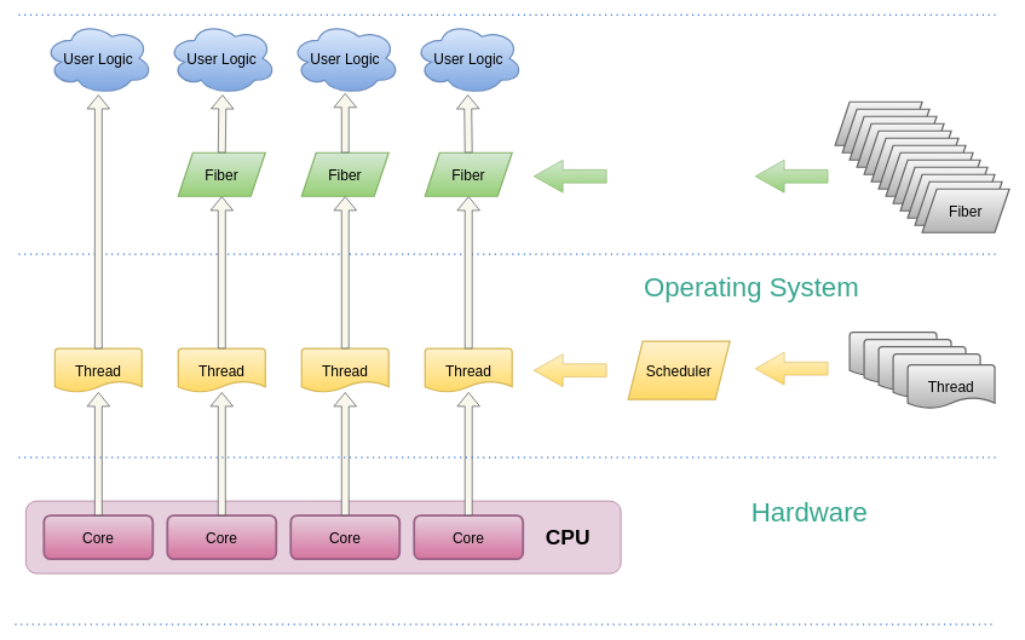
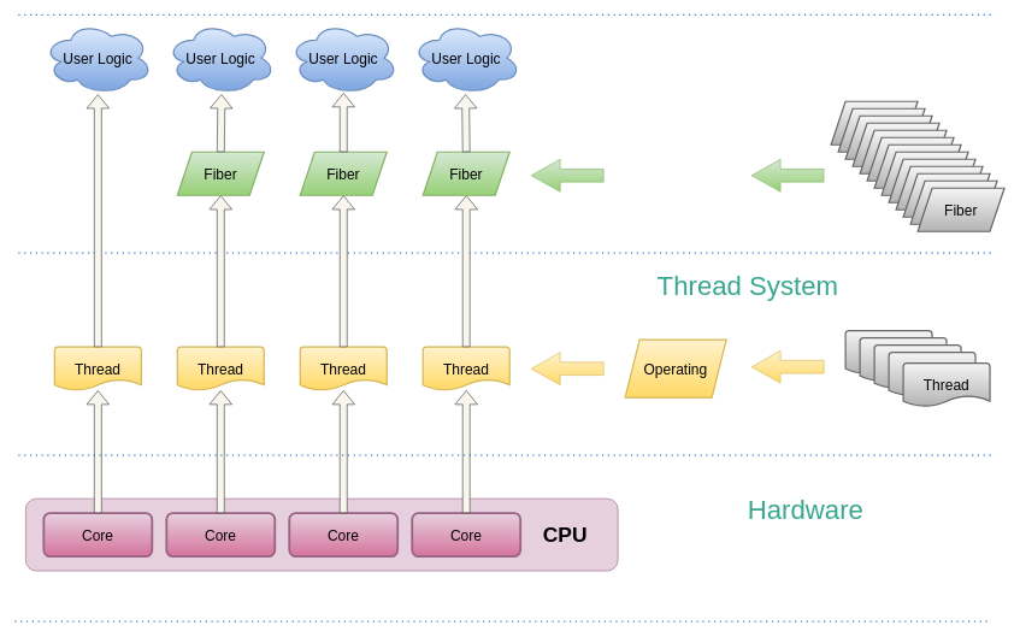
  <mxCell id="0" />
  <mxCell id="1" parent="0" />
  <mxCell id="2" value="&lt;font style=&quot;font-size: 29px;&quot;&gt;&lt;b&gt;CPU&amp;nbsp; &amp;nbsp; &amp;nbsp;&lt;/b&gt;&lt;/font&gt;" style="rounded=1;whiteSpace=wrap;html=1;fillColor=#e6d0de;strokeColor=#996185;align=right;gradientColor=none;" parent="1" vertex="1"><mxGeometry x="35" y="690" width="820" height="100" as="geometry" /></mxCell>
  <mxCell id="3" value="&lt;font style=&quot;font-size: 20px;&quot;&gt;Core&lt;/font&gt;" style="rounded=1;whiteSpace=wrap;html=1;fillColor=#e6d0de;strokeColor=#996185;strokeWidth=3;gradientColor=#d5739d;" parent="1" vertex="1"><mxGeometry x="60" y="710" width="150" height="60" as="geometry" /></mxCell>
  <mxCell id="4" value="&lt;font style=&quot;font-size: 20px;&quot;&gt;Core&lt;/font&gt;" style="rounded=1;whiteSpace=wrap;html=1;fillColor=#e6d0de;strokeColor=#996185;strokeWidth=3;gradientColor=#d5739d;" parent="1" vertex="1"><mxGeometry x="230" y="710" width="150" height="60" as="geometry" /></mxCell>
  <mxCell id="5" value="&lt;font style=&quot;font-size: 20px;&quot;&gt;Core&lt;/font&gt;" style="rounded=1;whiteSpace=wrap;html=1;fillColor=#e6d0de;strokeColor=#996185;strokeWidth=3;gradientColor=#d5739d;" parent="1" vertex="1"><mxGeometry x="400" y="710" width="150" height="60" as="geometry" /></mxCell>
  <mxCell id="6" value="&lt;font style=&quot;font-size: 20px;&quot;&gt;Core&lt;/font&gt;" style="rounded=1;whiteSpace=wrap;html=1;fillColor=#e6d0de;strokeColor=#996185;strokeWidth=3;gradientColor=#d5739d;" parent="1" vertex="1"><mxGeometry x="570" y="710" width="150" height="60" as="geometry" /></mxCell>
  <mxCell id="7" value="" style="shape=flexArrow;endArrow=classic;html=1;rounded=0;exitX=0.5;exitY=0;exitDx=0;exitDy=0;strokeColor=#36393d;fillColor=#f9f7ed;" parent="1" source="3" target="11" edge="1"><mxGeometry width="50" height="50" relative="1" as="geometry"><mxPoint x="355" y="220" as="sourcePoint" /><mxPoint x="165" y="500" as="targetPoint" /></mxGeometry></mxCell>
  <mxCell id="8" value="" style="shape=flexArrow;endArrow=classic;html=1;rounded=0;exitX=0.5;exitY=0;exitDx=0;exitDy=0;strokeColor=#36393d;fillColor=#f9f7ed;" parent="1" source="4" target="12" edge="1"><mxGeometry width="50" height="50" relative="1" as="geometry"><mxPoint x="304.5" y="570" as="sourcePoint" /><mxPoint x="375" y="510" as="targetPoint" /></mxGeometry></mxCell>
  <mxCell id="9" value="" style="shape=flexArrow;endArrow=classic;html=1;rounded=0;exitX=0.5;exitY=0;exitDx=0;exitDy=0;strokeColor=#36393d;fillColor=#f9f7ed;" parent="1" source="5" target="13" edge="1"><mxGeometry width="50" height="50" relative="1" as="geometry"><mxPoint x="315" y="580" as="sourcePoint" /><mxPoint x="515" y="480" as="targetPoint" /></mxGeometry></mxCell>
  <mxCell id="10" value="" style="shape=flexArrow;endArrow=classic;html=1;rounded=0;exitX=0.5;exitY=0;exitDx=0;exitDy=0;strokeColor=#36393d;fillColor=#f9f7ed;" parent="1" source="6" target="14" edge="1"><mxGeometry width="50" height="50" relative="1" as="geometry"><mxPoint x="485" y="580" as="sourcePoint" /><mxPoint x="645" y="460" as="targetPoint" /></mxGeometry></mxCell>
  <mxCell id="11" value="&lt;font style=&quot;font-size: 20px;&quot;&gt;Thread&lt;/font&gt;" style="strokeWidth=2;html=1;shape=mxgraph.flowchart.document2;whiteSpace=wrap;size=0.25;fillColor=#fff2cc;strokeColor=#d6b656;gradientColor=#ffd966;" parent="1" vertex="1"><mxGeometry x="75" y="480" width="120" height="60" as="geometry" /></mxCell>
  <mxCell id="12" value="&lt;font style=&quot;font-size: 20px;&quot;&gt;Thread&lt;/font&gt;" style="strokeWidth=2;html=1;shape=mxgraph.flowchart.document2;whiteSpace=wrap;size=0.25;fillColor=#fff2cc;strokeColor=#d6b656;gradientColor=#ffd966;" parent="1" vertex="1"><mxGeometry x="245" y="480" width="120" height="60" as="geometry" /></mxCell>
  <mxCell id="13" value="&lt;font style=&quot;font-size: 20px;&quot;&gt;Thread&lt;/font&gt;" style="strokeWidth=2;html=1;shape=mxgraph.flowchart.document2;whiteSpace=wrap;size=0.25;fillColor=#fff2cc;strokeColor=#d6b656;gradientColor=#ffd966;" parent="1" vertex="1"><mxGeometry x="415" y="480" width="120" height="60" as="geometry" /></mxCell>
  <mxCell id="14" value="&lt;font style=&quot;font-size: 20px;&quot;&gt;Thread&lt;/font&gt;" style="strokeWidth=2;html=1;shape=mxgraph.flowchart.document2;whiteSpace=wrap;size=0.25;fillColor=#fff2cc;strokeColor=#d6b656;gradientColor=#ffd966;" parent="1" vertex="1"><mxGeometry x="585" y="480" width="120" height="60" as="geometry" /></mxCell>
  <mxCell id="15" value="Thread" style="strokeWidth=2;html=1;shape=mxgraph.flowchart.document2;whiteSpace=wrap;size=0.25;fillColor=#f5f5f5;strokeColor=#666666;gradientColor=#b3b3b3;" parent="1" vertex="1"><mxGeometry x="1170" y="457.5" width="120" height="60" as="geometry" /></mxCell>
- <mxCell id="16" value="&lt;font style=&quot;font-size: 20px;&quot;&gt;Scheduler&lt;/font&gt;" style="shape=parallelogram;perimeter=parallelogramPerimeter;whiteSpace=wrap;html=1;fixedSize=1;fillColor=#fff2cc;strokeColor=#d6b656;strokeWidth=2;gradientColor=#ffd966;" parent="1" vertex="1"><mxGeometry x="865" y="470" width="140" height="80" as="geometry" /></mxCell>
+ <mxCell id="16" value="&lt;font style=&quot;font-size: 20px;&quot;&gt;Operating&lt;/font&gt;" style="shape=parallelogram;perimeter=parallelogramPerimeter;whiteSpace=wrap;html=1;fixedSize=1;fillColor=#fff2cc;strokeColor=#d6b656;strokeWidth=2;gradientColor=#ffd966;" parent="1" vertex="1"><mxGeometry x="865" y="470" width="140" height="80" as="geometry" /></mxCell>
  <mxCell id="17" value="" style="html=1;shadow=0;dashed=0;align=center;verticalAlign=middle;shape=mxgraph.arrows2.arrow;dy=0.6;dx=40;flipH=1;notch=0;fillColor=#fff2cc;strokeColor=#d6b656;gradientColor=#ffd966;" parent="1" vertex="1"><mxGeometry x="735" y="487.5" width="100" height="45" as="geometry" /></mxCell>
  <mxCell id="18" value="" style="endArrow=none;dashed=1;html=1;dashPattern=1 3;strokeWidth=2;rounded=0;fillColor=#d5e8d4;strokeColor=#3C77CF;" parent="1" edge="1"><mxGeometry width="50" height="50" relative="1" as="geometry"><mxPoint x="25" y="350" as="sourcePoint" /><mxPoint x="1375" y="350" as="targetPoint" /></mxGeometry></mxCell>
- <mxCell id="19" value="&lt;p style=&quot;line-height: 130%;&quot;&gt;&lt;font color=&quot;#37a68f&quot; style=&quot;font-size: 37px;&quot;&gt;Operating System&lt;/font&gt;&lt;/p&gt;" style="whiteSpace=wrap;html=1;strokeColor=none;fillColor=none;fontColor=#ffffff;" parent="1" vertex="1"><mxGeometry x="855" y="370" width="360" height="60" as="geometry" /></mxCell>
+ <mxCell id="19" value="&lt;p style=&quot;line-height: 130%;&quot;&gt;&lt;font color=&quot;#37a68f&quot; style=&quot;font-size: 37px;&quot;&gt;Thread System&lt;/font&gt;&lt;/p&gt;" style="whiteSpace=wrap;html=1;strokeColor=none;fillColor=none;fontColor=#ffffff;" parent="1" vertex="1"><mxGeometry x="855" y="370" width="360" height="60" as="geometry" /></mxCell>
  <mxCell id="20" value="&lt;p style=&quot;line-height: 130%;&quot;&gt;&lt;font color=&quot;#37a68f&quot;&gt;&lt;span style=&quot;font-size: 37px;&quot;&gt;Hardware&lt;/span&gt;&lt;/font&gt;&lt;/p&gt;" style="whiteSpace=wrap;html=1;strokeColor=none;fillColor=none;fontColor=#ffffff;" parent="1" vertex="1"><mxGeometry x="935" y="680" width="360" height="60" as="geometry" /></mxCell>
  <mxCell id="21" value="" style="shape=flexArrow;endArrow=classic;html=1;rounded=0;exitX=0.5;exitY=0;exitDx=0;exitDy=0;strokeColor=#36393d;exitPerimeter=0;entryX=0.5;entryY=1;entryDx=0;entryDy=0;entryPerimeter=0;fillColor=#f9f7ed;" parent="1" source="11" target="51" edge="1"><mxGeometry width="50" height="50" relative="1" as="geometry"><mxPoint x="145" y="335" as="sourcePoint" /><mxPoint x="135" y="270" as="targetPoint" /></mxGeometry></mxCell>
  <mxCell id="22" value="" style="shape=flexArrow;endArrow=classic;html=1;rounded=0;exitX=0.5;exitY=0;exitDx=0;exitDy=0;strokeColor=#36393d;exitPerimeter=0;entryX=0.5;entryY=1;entryDx=0;entryDy=0;fillColor=#f9f7ed;" parent="1" source="12" target="29" edge="1"><mxGeometry width="50" height="50" relative="1" as="geometry"><mxPoint x="325" y="370" as="sourcePoint" /><mxPoint x="305" y="150" as="targetPoint" /></mxGeometry></mxCell>
  <mxCell id="23" value="" style="shape=flexArrow;endArrow=classic;html=1;rounded=0;strokeColor=#36393d;entryX=0.5;entryY=1;entryDx=0;entryDy=0;fillColor=#f9f7ed;" parent="1" source="13" target="30" edge="1"><mxGeometry width="50" height="50" relative="1" as="geometry"><mxPoint x="465" y="340" as="sourcePoint" /><mxPoint x="475" y="160" as="targetPoint" /></mxGeometry></mxCell>
  <mxCell id="24" value="" style="shape=flexArrow;endArrow=classic;html=1;rounded=0;strokeColor=#36393d;exitX=0.5;exitY=0;exitDx=0;exitDy=0;exitPerimeter=0;entryX=0.5;entryY=1;entryDx=0;entryDy=0;fillColor=#f9f7ed;" parent="1" source="14" target="31" edge="1"><mxGeometry width="50" height="50" relative="1" as="geometry"><mxPoint x="584" y="320" as="sourcePoint" /><mxPoint x="645" y="160" as="targetPoint" /></mxGeometry></mxCell>
  <mxCell id="25" value="Thread" style="strokeWidth=2;html=1;shape=mxgraph.flowchart.document2;whiteSpace=wrap;size=0.25;fillColor=#f5f5f5;strokeColor=#666666;gradientColor=#b3b3b3;" parent="1" vertex="1"><mxGeometry x="1190" y="467.5" width="120" height="60" as="geometry" /></mxCell>
  <mxCell id="26" value="Thread" style="strokeWidth=2;html=1;shape=mxgraph.flowchart.document2;whiteSpace=wrap;size=0.25;fillColor=#f5f5f5;strokeColor=#666666;gradientColor=#b3b3b3;" parent="1" vertex="1"><mxGeometry x="1210" y="477.5" width="120" height="60" as="geometry" /></mxCell>
  <mxCell id="27" value="Thread" style="strokeWidth=2;html=1;shape=mxgraph.flowchart.document2;whiteSpace=wrap;size=0.25;fillColor=#f5f5f5;strokeColor=#666666;gradientColor=#b3b3b3;" parent="1" vertex="1"><mxGeometry x="1230" y="487.5" width="120" height="60" as="geometry" /></mxCell>
  <mxCell id="28" value="&lt;font style=&quot;font-size: 20px;&quot;&gt;Thread&lt;/font&gt;" style="strokeWidth=2;html=1;shape=mxgraph.flowchart.document2;whiteSpace=wrap;size=0.25;fillColor=#f5f5f5;strokeColor=#666666;gradientColor=#b3b3b3;" parent="1" vertex="1"><mxGeometry x="1250" y="502.5" width="120" height="60" as="geometry" /></mxCell>
  <mxCell id="29" value="&lt;font style=&quot;font-size: 20px;&quot;&gt;Fiber&lt;/font&gt;" style="shape=parallelogram;perimeter=parallelogramPerimeter;whiteSpace=wrap;html=1;fixedSize=1;fillColor=#d5e8d4;gradientColor=#97d077;strokeColor=#82b366;strokeWidth=2;" parent="1" vertex="1"><mxGeometry x="245" y="210" width="120" height="60" as="geometry" /></mxCell>
  <mxCell id="30" value="&lt;font style=&quot;font-size: 20px;&quot;&gt;Fiber&lt;/font&gt;" style="shape=parallelogram;perimeter=parallelogramPerimeter;whiteSpace=wrap;html=1;fixedSize=1;fillColor=#d5e8d4;gradientColor=#97d077;strokeColor=#82b366;strokeWidth=2;" parent="1" vertex="1"><mxGeometry x="415" y="210" width="120" height="60" as="geometry" /></mxCell>
  <mxCell id="31" value="&lt;font style=&quot;font-size: 20px;&quot;&gt;Fiber&lt;/font&gt;" style="shape=parallelogram;perimeter=parallelogramPerimeter;whiteSpace=wrap;html=1;fixedSize=1;fillColor=#d5e8d4;gradientColor=#97d077;strokeColor=#82b366;strokeWidth=2;" parent="1" vertex="1"><mxGeometry x="585" y="210" width="120" height="60" as="geometry" /></mxCell>
  <mxCell id="32" value="" style="html=1;shadow=0;dashed=0;align=center;verticalAlign=middle;shape=mxgraph.arrows2.arrow;dy=0.6;dx=40;flipH=1;notch=0;fillColor=#fff2cc;strokeColor=#d6b656;gradientColor=#ffd966;" parent="1" vertex="1"><mxGeometry x="1040" y="485" width="100" height="45" as="geometry" /></mxCell>
  <mxCell id="33" value="" style="endArrow=none;dashed=1;html=1;dashPattern=1 3;strokeWidth=2;rounded=0;fillColor=#d5e8d4;strokeColor=#3C77CF;" parent="1" edge="1"><mxGeometry width="50" height="50" relative="1" as="geometry"><mxPoint x="25" y="630" as="sourcePoint" /><mxPoint x="1375" y="630" as="targetPoint" /></mxGeometry></mxCell>
  <mxCell id="34" value="" style="endArrow=none;dashed=1;html=1;dashPattern=1 3;strokeWidth=2;rounded=0;fillColor=#d5e8d4;strokeColor=#3C77CF;" parent="1" edge="1"><mxGeometry width="50" height="50" relative="1" as="geometry"><mxPoint x="25" y="20" as="sourcePoint" /><mxPoint x="1375" y="20" as="targetPoint" /></mxGeometry></mxCell>
  <mxCell id="35" value="Fiber" style="shape=parallelogram;perimeter=parallelogramPerimeter;whiteSpace=wrap;html=1;fixedSize=1;fillColor=#f5f5f5;gradientColor=#b3b3b3;strokeColor=#666666;strokeWidth=2;" parent="1" vertex="1"><mxGeometry x="1150" y="140" width="120" height="60" as="geometry" /></mxCell>
  <mxCell id="36" value="Fiber" style="shape=parallelogram;perimeter=parallelogramPerimeter;whiteSpace=wrap;html=1;fixedSize=1;fillColor=#f5f5f5;gradientColor=#b3b3b3;strokeColor=#666666;strokeWidth=2;" parent="1" vertex="1"><mxGeometry x="1160" y="150" width="120" height="60" as="geometry" /></mxCell>
  <mxCell id="37" value="Fiber" style="shape=parallelogram;perimeter=parallelogramPerimeter;whiteSpace=wrap;html=1;fixedSize=1;fillColor=#f5f5f5;gradientColor=#b3b3b3;strokeColor=#666666;strokeWidth=2;" parent="1" vertex="1"><mxGeometry x="1170" y="160" width="120" height="60" as="geometry" /></mxCell>
  <mxCell id="38" value="Fiber" style="shape=parallelogram;perimeter=parallelogramPerimeter;whiteSpace=wrap;html=1;fixedSize=1;fillColor=#f5f5f5;gradientColor=#b3b3b3;strokeColor=#666666;strokeWidth=2;" parent="1" vertex="1"><mxGeometry x="1180" y="170" width="120" height="60" as="geometry" /></mxCell>
  <mxCell id="39" value="Fiber" style="shape=parallelogram;perimeter=parallelogramPerimeter;whiteSpace=wrap;html=1;fixedSize=1;fillColor=#f5f5f5;gradientColor=#b3b3b3;strokeColor=#666666;strokeWidth=2;" parent="1" vertex="1"><mxGeometry x="1190" y="180" width="120" height="60" as="geometry" /></mxCell>
  <mxCell id="40" value="Fiber" style="shape=parallelogram;perimeter=parallelogramPerimeter;whiteSpace=wrap;html=1;fixedSize=1;fillColor=#f5f5f5;gradientColor=#b3b3b3;strokeColor=#666666;strokeWidth=2;" parent="1" vertex="1"><mxGeometry x="1200" y="190" width="120" height="60" as="geometry" /></mxCell>
  <mxCell id="41" value="Fiber" style="shape=parallelogram;perimeter=parallelogramPerimeter;whiteSpace=wrap;html=1;fixedSize=1;fillColor=#f5f5f5;gradientColor=#b3b3b3;strokeColor=#666666;strokeWidth=2;" parent="1" vertex="1"><mxGeometry x="1210" y="200" width="120" height="60" as="geometry" /></mxCell>
  <mxCell id="42" value="Fiber" style="shape=parallelogram;perimeter=parallelogramPerimeter;whiteSpace=wrap;html=1;fixedSize=1;fillColor=#f5f5f5;gradientColor=#b3b3b3;strokeColor=#666666;strokeWidth=2;" parent="1" vertex="1"><mxGeometry x="1220" y="210" width="120" height="60" as="geometry" /></mxCell>
  <mxCell id="43" value="Fiber" style="shape=parallelogram;perimeter=parallelogramPerimeter;whiteSpace=wrap;html=1;fixedSize=1;fillColor=#f5f5f5;gradientColor=#b3b3b3;strokeColor=#666666;strokeWidth=2;" parent="1" vertex="1"><mxGeometry x="1230" y="220" width="120" height="60" as="geometry" /></mxCell>
  <mxCell id="44" value="Fiber" style="shape=parallelogram;perimeter=parallelogramPerimeter;whiteSpace=wrap;html=1;fixedSize=1;fillColor=#f5f5f5;gradientColor=#b3b3b3;strokeColor=#666666;strokeWidth=2;" parent="1" vertex="1"><mxGeometry x="1240" y="230" width="120" height="60" as="geometry" /></mxCell>
  <mxCell id="45" value="Fiber" style="shape=parallelogram;perimeter=parallelogramPerimeter;whiteSpace=wrap;html=1;fixedSize=1;fillColor=#f5f5f5;gradientColor=#b3b3b3;strokeColor=#666666;strokeWidth=2;" parent="1" vertex="1"><mxGeometry x="1250" y="240" width="120" height="60" as="geometry" /></mxCell>
  <mxCell id="46" value="Fiber" style="shape=parallelogram;perimeter=parallelogramPerimeter;whiteSpace=wrap;html=1;fixedSize=1;fillColor=#f5f5f5;gradientColor=#b3b3b3;strokeColor=#666666;strokeWidth=2;" parent="1" vertex="1"><mxGeometry x="1260" y="250" width="120" height="60" as="geometry" /></mxCell>
  <mxCell id="47" value="&lt;font style=&quot;font-size: 20px;&quot;&gt;Fiber&lt;/font&gt;" style="shape=parallelogram;perimeter=parallelogramPerimeter;whiteSpace=wrap;html=1;fixedSize=1;fillColor=#f5f5f5;gradientColor=#b3b3b3;strokeColor=#666666;strokeWidth=2;" parent="1" vertex="1"><mxGeometry x="1270" y="260" width="120" height="60" as="geometry" /></mxCell>
  <mxCell id="48" value="" style="html=1;shadow=0;dashed=0;align=center;verticalAlign=middle;shape=mxgraph.arrows2.arrow;dy=0.6;dx=40;flipH=1;notch=0;fillColor=#d5e8d4;strokeColor=#82b366;gradientColor=#97d077;" parent="1" vertex="1"><mxGeometry x="735" y="220" width="100" height="45" as="geometry" /></mxCell>
  <mxCell id="49" value="" style="html=1;shadow=0;dashed=0;align=center;verticalAlign=middle;shape=mxgraph.arrows2.arrow;dy=0.6;dx=40;flipH=1;notch=0;fillColor=#d5e8d4;strokeColor=#82b366;gradientColor=#97d077;" parent="1" vertex="1"><mxGeometry x="1040" y="220" width="100" height="45" as="geometry" /></mxCell>
  <mxCell id="50" value="" style="endArrow=none;dashed=1;html=1;dashPattern=1 3;strokeWidth=2;rounded=0;fillColor=#d5e8d4;strokeColor=#3C77CF;" parent="1" edge="1"><mxGeometry width="50" height="50" relative="1" as="geometry"><mxPoint x="20" y="860" as="sourcePoint" /><mxPoint x="1370" y="860" as="targetPoint" /></mxGeometry></mxCell>
  <mxCell id="51" value="&lt;font style=&quot;font-size: 20px;&quot;&gt;User Logic&lt;/font&gt;" style="ellipse;shape=cloud;whiteSpace=wrap;html=1;fillColor=#dae8fc;gradientColor=#7ea6e0;strokeColor=#6c8ebf;strokeWidth=2;" parent="1" vertex="1"><mxGeometry x="60" y="30" width="150" height="100" as="geometry" /></mxCell>
  <mxCell id="52" value="" style="shape=flexArrow;endArrow=classic;html=1;rounded=0;strokeColor=#36393d;entryX=0.507;entryY=1;entryDx=0;entryDy=0;entryPerimeter=0;fillColor=#f9f7ed;" parent="1" target="55" edge="1"><mxGeometry width="50" height="50" relative="1" as="geometry"><mxPoint x="305" y="210" as="sourcePoint" /><mxPoint x="305.48" y="128" as="targetPoint" /></mxGeometry></mxCell>
  <mxCell id="53" value="" style="shape=flexArrow;endArrow=classic;html=1;rounded=0;strokeColor=#36393d;entryX=0.5;entryY=0.98;entryDx=0;entryDy=0;entryPerimeter=0;exitX=0.5;exitY=0;exitDx=0;exitDy=0;fillColor=#f9f7ed;" parent="1" source="30" target="56" edge="1"><mxGeometry width="50" height="50" relative="1" as="geometry"><mxPoint x="475" y="210" as="sourcePoint" /><mxPoint x="475.48" y="128" as="targetPoint" /></mxGeometry></mxCell>
  <mxCell id="54" value="" style="shape=flexArrow;endArrow=classic;html=1;rounded=0;strokeColor=#36393d;entryX=0.493;entryY=1;entryDx=0;entryDy=0;entryPerimeter=0;exitX=0.5;exitY=0;exitDx=0;exitDy=0;fillColor=#f9f7ed;" parent="1" source="31" target="57" edge="1"><mxGeometry width="50" height="50" relative="1" as="geometry"><mxPoint x="645" y="210" as="sourcePoint" /><mxPoint x="645.48" y="128" as="targetPoint" /></mxGeometry></mxCell>
  <mxCell id="55" value="&lt;font style=&quot;font-size: 20px;&quot;&gt;User Logic&lt;/font&gt;" style="ellipse;shape=cloud;whiteSpace=wrap;html=1;fillColor=#dae8fc;gradientColor=#7ea6e0;strokeColor=#6c8ebf;strokeWidth=2;" vertex="1" parent="1"><mxGeometry x="230" y="30" width="150" height="100" as="geometry" /></mxCell>
  <mxCell id="56" value="&lt;font style=&quot;font-size: 20px;&quot;&gt;User Logic&lt;/font&gt;" style="ellipse;shape=cloud;whiteSpace=wrap;html=1;fillColor=#dae8fc;gradientColor=#7ea6e0;strokeColor=#6c8ebf;strokeWidth=2;" vertex="1" parent="1"><mxGeometry x="400" y="30" width="150" height="100" as="geometry" /></mxCell>
  <mxCell id="57" value="&lt;font style=&quot;font-size: 20px;&quot;&gt;User Logic&lt;/font&gt;" style="ellipse;shape=cloud;whiteSpace=wrap;html=1;fillColor=#dae8fc;gradientColor=#7ea6e0;strokeColor=#6c8ebf;strokeWidth=2;" vertex="1" parent="1"><mxGeometry x="570" y="30" width="150" height="100" as="geometry" /></mxCell>
